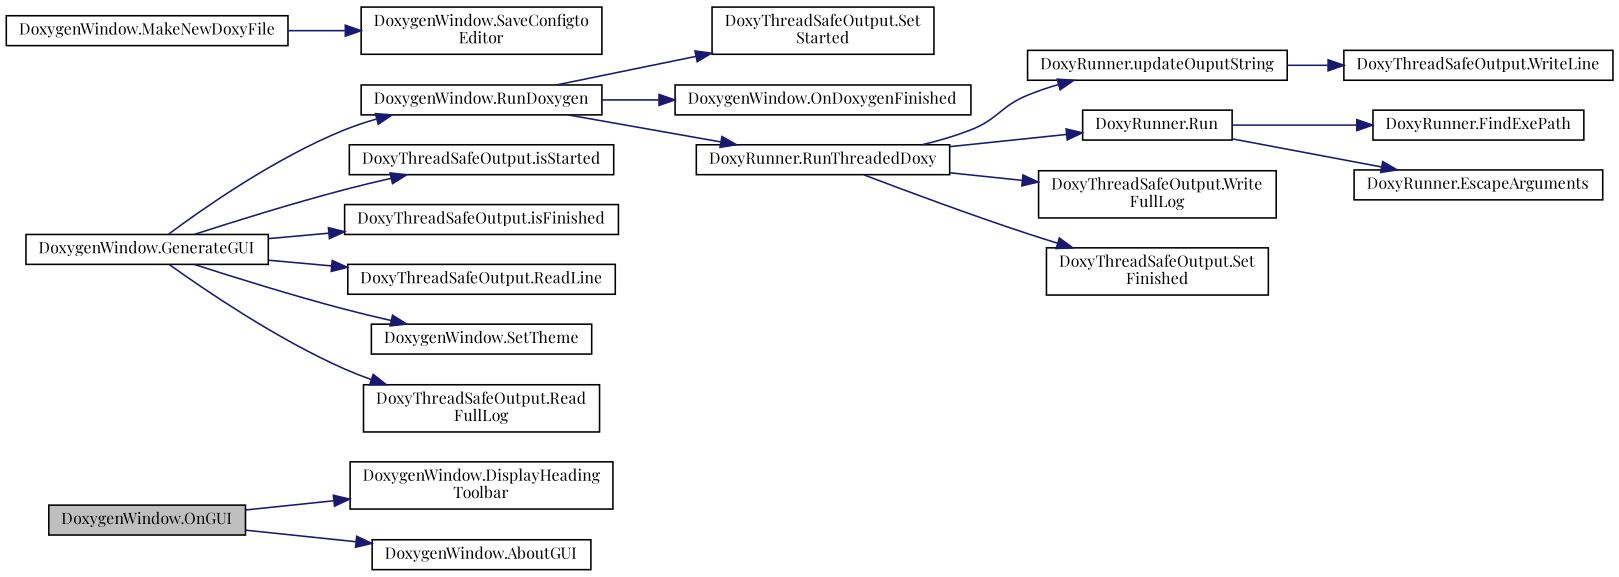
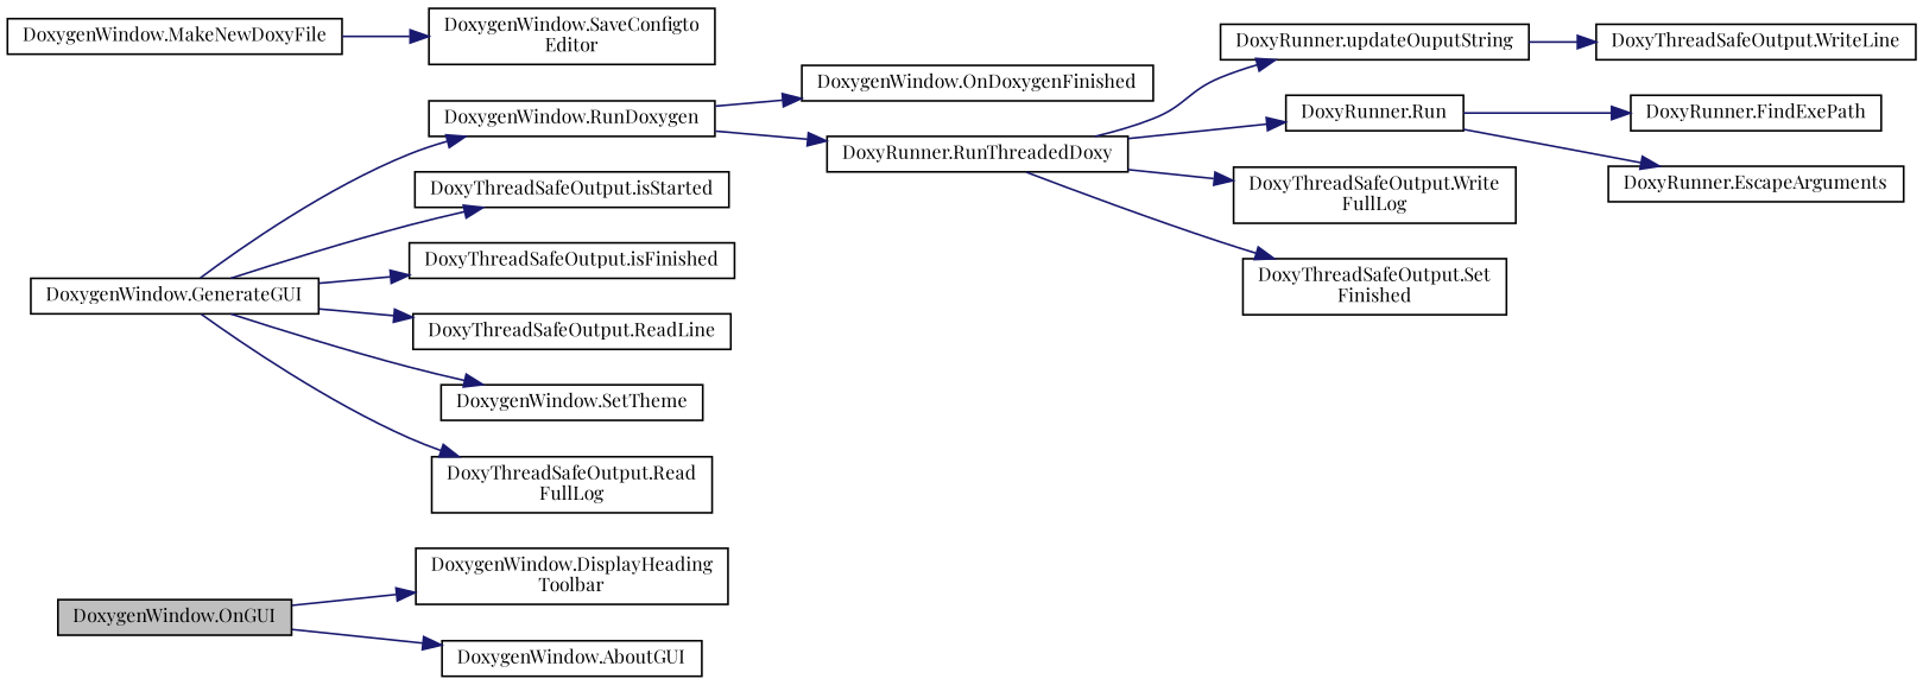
  digraph {
    fontname="Playfair Display"
    rankdir=LR
    node [color=black fillcolor=white fontname="Playfair Display" fontsize=10 shape=record style=filled]
    edge [color=midnightblue fontname="Playfair Display" fontsize=10 labelfontname=Helvetica labelfontsize=10 style=solid]
    n1 [fillcolor=grey75 fontcolor=black height=0.2 label="DoxygenWindow.OnGUI" width=0.4]
    n2 [height=0.2 label="DoxygenWindow.DisplayHeading\lToolbar" width=0.4]
    n3 [height=0.2 label="DoxygenWindow.AboutGUI" width=0.4]
    n4 [height=0.2 label="DoxygenWindow.GenerateGUI" width=0.4]
    n5 [height=0.2 label="DoxygenWindow.RunDoxygen" width=0.4]
    n6 [height=0.2 label="DoxyThreadSafeOutput.isStarted" width=0.4]
    n7 [height=0.2 label="DoxyThreadSafeOutput.isFinished" width=0.4]
    n8 [height=0.2 label="DoxyThreadSafeOutput.ReadLine" width=0.4]
    n9 [height=0.2 label="DoxygenWindow.SetTheme" width=0.4]
    n10 [height=0.2 label="DoxyThreadSafeOutput.Read\lFullLog" width=0.4]
-   n11 [height=0.2 label="DoxyThreadSafeOutput.Set\lStarted" width=0.4]
    n12 [height=0.2 label="DoxygenWindow.OnDoxygenFinished" width=0.4]
    n13 [height=0.2 label="DoxyRunner.RunThreadedDoxy" width=0.4]
    n14 [height=0.2 label="DoxyRunner.updateOuputString" width=0.4]
    n15 [height=0.2 label="DoxyRunner.Run" width=0.4]
    n16 [height=0.2 label="DoxyThreadSafeOutput.Write\lFullLog" width=0.4]
    n17 [height=0.2 label="DoxyThreadSafeOutput.Set\lFinished" width=0.4]
    n18 [height=0.2 label="DoxyThreadSafeOutput.WriteLine" width=0.4]
    n19 [height=0.2 label="DoxyRunner.FindExePath" width=0.4]
    n20 [height=0.2 label="DoxyRunner.EscapeArguments" width=0.4]
    n21 [height=0.2 label="DoxygenWindow.MakeNewDoxyFile" width=0.4]
    n22 [height=0.2 label="DoxygenWindow.SaveConfigto\lEditor" width=0.4]
    n1 -> n2
    n1 -> n3
    n4 -> n5
    n4 -> n6
    n4 -> n7
    n4 -> n8
    n4 -> n9
    n4 -> n10
-   n5 -> n11
    n5 -> n12
    n5 -> n13
    n13 -> n14
    n13 -> n15
    n13 -> n16
    n13 -> n17
    n14 -> n18
    n15 -> n19
    n15 -> n20
    n21 -> n22
  }
